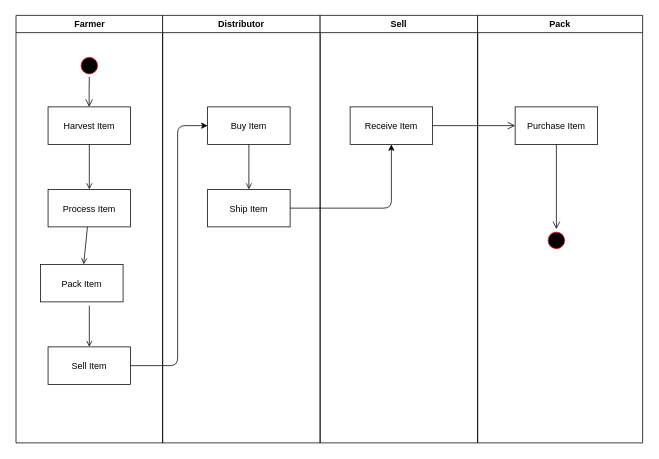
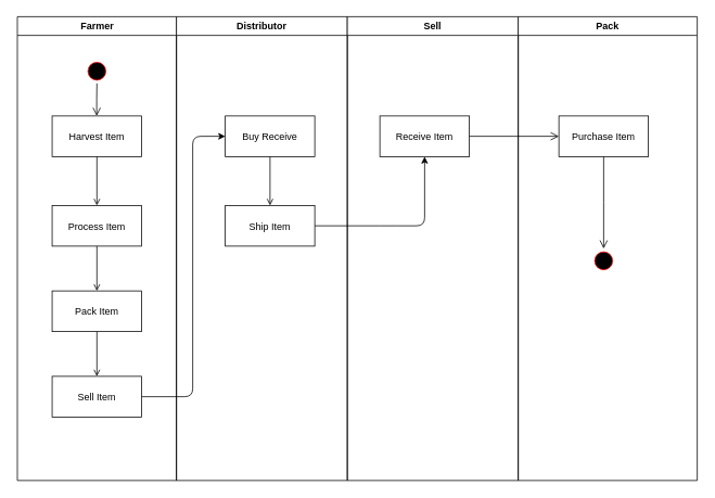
  <mxCell id="0" />
  <mxCell id="1" parent="0" />
  <mxCell id="2" value="Farmer" style="swimlane;whiteSpace=wrap" parent="1" vertex="1"><mxGeometry x="20.5" y="20" width="195.5" height="570" as="geometry" /></mxCell>
  <mxCell id="3" value="" style="ellipse;shape=startState;fillColor=#000000;strokeColor=#ff0000;" parent="2" vertex="1"><mxGeometry x="82.75" y="52" width="30" height="30" as="geometry" /></mxCell>
  <mxCell id="4" value="" style="edgeStyle=elbowEdgeStyle;elbow=horizontal;verticalAlign=bottom;endArrow=open;endSize=8;endFill=1;rounded=0" parent="2" source="3" target="5" edge="1"><mxGeometry x="82.75" y="52" as="geometry"><mxPoint x="97.75" y="122" as="targetPoint" /></mxGeometry></mxCell>
  <mxCell id="5" value="Harvest Item" style="" parent="2" vertex="1"><mxGeometry x="42.75" y="122" width="110" height="50" as="geometry" /></mxCell>
  <mxCell id="6" value="Process Item" style="" parent="2" vertex="1"><mxGeometry x="42.75" y="232" width="110" height="50" as="geometry" /></mxCell>
  <mxCell id="7" value="" style="endArrow=open;endFill=1;rounded=0" parent="2" source="5" target="6" edge="1"><mxGeometry relative="1" as="geometry" /></mxCell>
- <mxCell id="8" value="Pack Item" style="" parent="2" vertex="1"><mxGeometry x="32.75" y="332" width="110" height="50" as="geometry" /></mxCell>
+ <mxCell id="8" value="Pack Item" style="" parent="2" vertex="1"><mxGeometry x="42.75" y="337" width="110" height="50" as="geometry" /></mxCell>
  <mxCell id="9" value="" style="endArrow=open;endFill=1;rounded=0" parent="2" source="6" target="8" edge="1"><mxGeometry relative="1" as="geometry" /></mxCell>
  <mxCell id="10" value="Sell Item" style="" vertex="1" parent="2"><mxGeometry x="42.75" y="442" width="110" height="50" as="geometry" /></mxCell>
  <mxCell id="11" value="" style="endArrow=open;endFill=1;rounded=0" edge="1" parent="2" target="10"><mxGeometry relative="1" as="geometry"><mxPoint x="97.75" y="387" as="sourcePoint" /></mxGeometry></mxCell>
  <mxCell id="12" value="Distributor" style="swimlane;whiteSpace=wrap" parent="1" vertex="1"><mxGeometry x="216" y="20" width="210" height="570" as="geometry" /></mxCell>
- <mxCell id="13" value="Buy Item" style="" parent="12" vertex="1"><mxGeometry x="60" y="122" width="110" height="50" as="geometry" /></mxCell>
+ <mxCell id="13" value="Buy Receive" style="" parent="12" vertex="1"><mxGeometry x="60" y="122" width="110" height="50" as="geometry" /></mxCell>
  <mxCell id="14" value="Ship Item" style="" parent="12" vertex="1"><mxGeometry x="60" y="232" width="110" height="50" as="geometry" /></mxCell>
  <mxCell id="15" value="" style="endArrow=open;endFill=1;rounded=0" parent="12" source="13" target="14" edge="1"><mxGeometry relative="1" as="geometry" /></mxCell>
  <mxCell id="16" value="Sell" style="swimlane;whiteSpace=wrap" parent="1" vertex="1"><mxGeometry x="426" y="20" width="210" height="570" as="geometry" /></mxCell>
  <mxCell id="17" value="Receive Item" style="" vertex="1" parent="16"><mxGeometry x="40" y="122" width="110" height="50" as="geometry" /></mxCell>
  <mxCell id="18" value="Pack" style="swimlane;whiteSpace=wrap;startSize=23;" vertex="1" parent="1"><mxGeometry x="636" y="20" width="220" height="570" as="geometry" /></mxCell>
  <mxCell id="19" value="" style="ellipse;shape=startState;fillColor=#000000;strokeColor=#ff0000;" vertex="1" parent="18"><mxGeometry x="90" y="285" width="30" height="30" as="geometry" /></mxCell>
  <mxCell id="20" value="Purchase Item" style="" vertex="1" parent="18"><mxGeometry x="50" y="122" width="110" height="50" as="geometry" /></mxCell>
  <mxCell id="21" value="" style="edgeStyle=elbowEdgeStyle;elbow=horizontal;verticalAlign=bottom;endArrow=open;endSize=8;endFill=1;rounded=0;entryX=0.5;entryY=0;entryDx=0;entryDy=0;exitX=0.5;exitY=1;exitDx=0;exitDy=0;" edge="1" parent="18" source="20" target="19"><mxGeometry x="-500" y="-86" as="geometry"><mxPoint x="60" y="157" as="targetPoint" /><mxPoint x="-50" y="157" as="sourcePoint" /><Array as="points" /></mxGeometry></mxCell>
  <mxCell id="22" value="" style="endArrow=classic;html=1;exitX=1;exitY=0.5;exitDx=0;exitDy=0;entryX=0;entryY=0.5;entryDx=0;entryDy=0;" edge="1" parent="1" source="10" target="13"><mxGeometry width="50" height="50" relative="1" as="geometry"><mxPoint x="496" y="372" as="sourcePoint" /><mxPoint x="236" y="167" as="targetPoint" /><Array as="points"><mxPoint x="236" y="487" /><mxPoint x="236" y="167" /></Array></mxGeometry></mxCell>
  <mxCell id="23" value="" style="endArrow=classic;html=1;exitX=1;exitY=0.5;exitDx=0;exitDy=0;entryX=0.5;entryY=1;entryDx=0;entryDy=0;" edge="1" parent="1" source="14" target="17"><mxGeometry width="50" height="50" relative="1" as="geometry"><mxPoint x="436" y="532" as="sourcePoint" /><mxPoint x="538.75" y="212" as="targetPoint" /><Array as="points"><mxPoint x="476" y="277" /><mxPoint x="521" y="277" /></Array></mxGeometry></mxCell>
  <mxCell id="24" value="" style="edgeStyle=elbowEdgeStyle;elbow=horizontal;verticalAlign=bottom;endArrow=open;endSize=8;endFill=1;rounded=0;entryX=0;entryY=0.5;entryDx=0;entryDy=0;exitX=1;exitY=0.5;exitDx=0;exitDy=0;" edge="1" parent="1" source="17" target="20"><mxGeometry x="270" y="32" as="geometry"><mxPoint x="141" y="-6" as="targetPoint" /><mxPoint x="521" y="102" as="sourcePoint" /><Array as="points" /></mxGeometry></mxCell>
